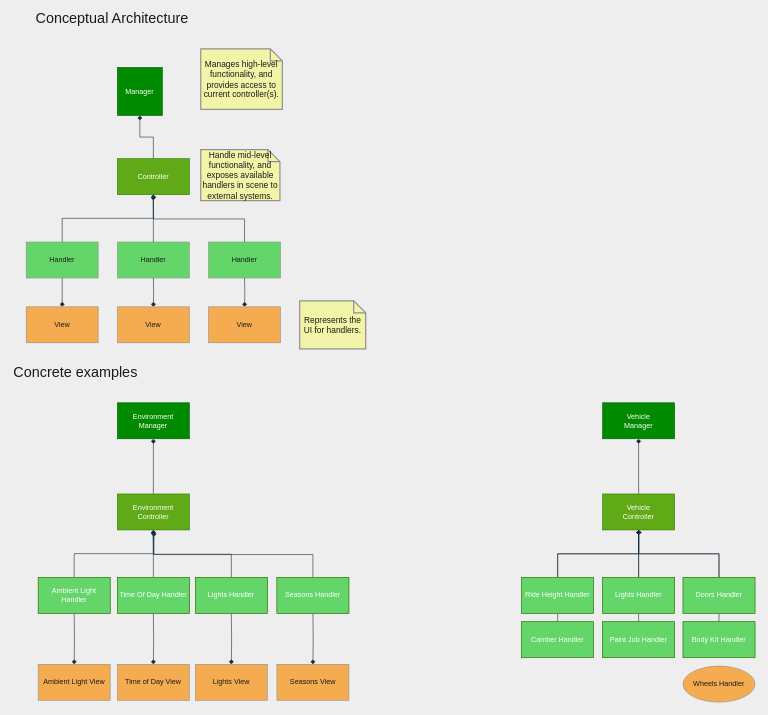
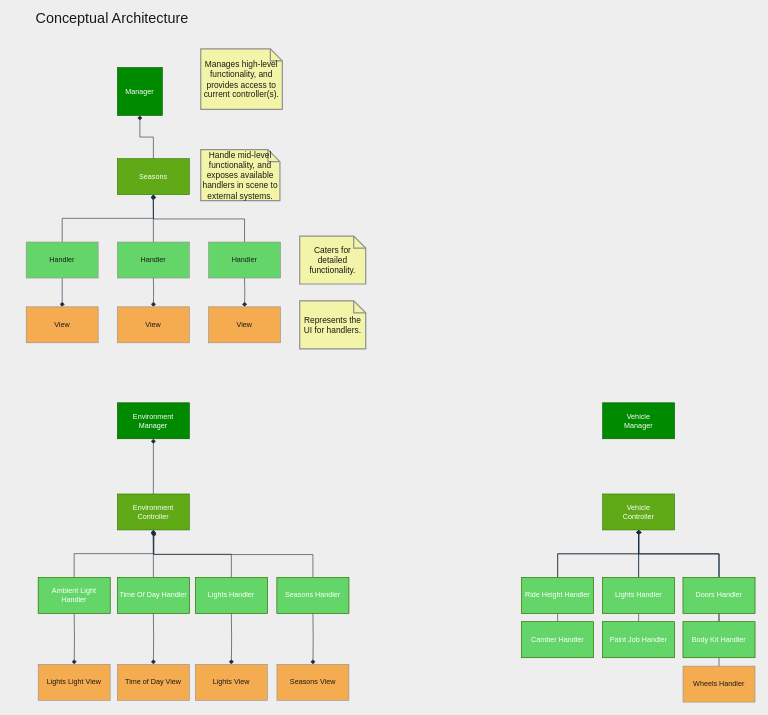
  <mxCell id="0" />
  <mxCell id="1" parent="0" />
  <mxCell id="2" value="Manager" style="rounded=0;whiteSpace=wrap;html=1;fillColor=#008a00;strokeColor=#005700;fontColor=#ffffff;" parent="1" vertex="1"><mxGeometry x="195" y="112" width="75" height="80" as="geometry" /></mxCell>
  <mxCell id="3" style="edgeStyle=orthogonalEdgeStyle;rounded=0;orthogonalLoop=1;jettySize=auto;html=1;entryX=0.5;entryY=1;entryDx=0;entryDy=0;endArrow=diamond;endFill=1;labelBackgroundColor=#EEEEEE;strokeColor=#182E3E;fontColor=#1A1A1A;" parent="1" source="4" target="2" edge="1"><mxGeometry relative="1" as="geometry" /></mxCell>
- <mxCell id="4" value="Controller" style="rounded=0;whiteSpace=wrap;html=1;fillColor=#60a917;strokeColor=#2D7600;fontColor=#ffffff;" parent="1" vertex="1"><mxGeometry x="195" y="264" width="120" height="60" as="geometry" /></mxCell>
+ <mxCell id="4" value="Seasons" style="rounded=0;whiteSpace=wrap;html=1;fillColor=#60a917;strokeColor=#2D7600;fontColor=#ffffff;" parent="1" vertex="1"><mxGeometry x="195" y="264" width="120" height="60" as="geometry" /></mxCell>
  <mxCell id="5" style="edgeStyle=orthogonalEdgeStyle;rounded=0;orthogonalLoop=1;jettySize=auto;html=1;entryX=0.5;entryY=1;entryDx=0;entryDy=0;endArrow=diamond;endFill=1;exitX=0.5;exitY=0;exitDx=0;exitDy=0;labelBackgroundColor=#EEEEEE;strokeColor=#182E3E;fontColor=#1A1A1A;" parent="1" source="7" target="4" edge="1"><mxGeometry relative="1" as="geometry" /></mxCell>
  <mxCell id="6" style="edgeStyle=orthogonalEdgeStyle;curved=0;rounded=1;sketch=0;orthogonalLoop=1;jettySize=auto;html=1;entryX=0.5;entryY=0;entryDx=0;entryDy=0;strokeColor=#182E3E;fontColor=#1A1A1A;endArrow=diamond;endFill=1;" parent="1" source="7" target="45" edge="1"><mxGeometry relative="1" as="geometry" /></mxCell>
  <mxCell id="7" value="Handler" style="rounded=0;whiteSpace=wrap;html=1;strokeColor=#909090;fontColor=#1A1A1A;fillColor=#64D669;" parent="1" vertex="1"><mxGeometry x="43" y="403" width="120" height="60" as="geometry" /></mxCell>
  <mxCell id="8" style="edgeStyle=orthogonalEdgeStyle;rounded=0;orthogonalLoop=1;jettySize=auto;html=1;entryX=0.5;entryY=1;entryDx=0;entryDy=0;endArrow=diamond;endFill=1;labelBackgroundColor=#EEEEEE;strokeColor=#182E3E;fontColor=#1A1A1A;" parent="1" source="9" target="4" edge="1"><mxGeometry relative="1" as="geometry" /></mxCell>
  <mxCell id="9" value="Handler" style="rounded=0;whiteSpace=wrap;html=1;strokeColor=#909090;fontColor=#1A1A1A;fillColor=#64D669;" parent="1" vertex="1"><mxGeometry x="195" y="403" width="120" height="60" as="geometry" /></mxCell>
  <mxCell id="10" style="edgeStyle=orthogonalEdgeStyle;rounded=0;orthogonalLoop=1;jettySize=auto;html=1;endArrow=diamond;endFill=1;exitX=0.5;exitY=0;exitDx=0;exitDy=0;labelBackgroundColor=#EEEEEE;strokeColor=#182E3E;fontColor=#1A1A1A;" parent="1" source="11" edge="1"><mxGeometry relative="1" as="geometry"><mxPoint x="254.81" y="325" as="targetPoint" /></mxGeometry></mxCell>
  <mxCell id="11" value="Handler" style="rounded=0;whiteSpace=wrap;html=1;strokeColor=#909090;fontColor=#1A1A1A;fillColor=#64D669;" parent="1" vertex="1"><mxGeometry x="347" y="403" width="120" height="60" as="geometry" /></mxCell>
  <mxCell id="12" value="Manages high-level functionality, and provides access to current controller(s)." style="shape=note;strokeWidth=2;fontSize=14;size=20;whiteSpace=wrap;html=1;strokeColor=#909090;fontColor=#1A1A1A;fillColor=#F2F5A7;" parent="1" vertex="1"><mxGeometry x="334" y="81" width="136" height="101" as="geometry" /></mxCell>
  <mxCell id="13" value="Handle mid-level functionality, and exposes available handlers in scene to external systems." style="shape=note;strokeWidth=2;fontSize=14;size=20;whiteSpace=wrap;html=1;strokeColor=#909090;fontColor=#1A1A1A;fillColor=#F2F5A7;" parent="1" vertex="1"><mxGeometry x="334" y="249" width="132" height="85" as="geometry" /></mxCell>
+ <mxCell id="14" value="Caters for detailed functionality." style="shape=note;strokeWidth=2;fontSize=14;size=20;whiteSpace=wrap;html=1;strokeColor=#909090;fontColor=#1A1A1A;fillColor=#F2F5A7;" parent="1" vertex="1"><mxGeometry x="499" y="393" width="110.0" height="80" as="geometry" /></mxCell>
  <mxCell id="15" value="Environment&lt;br&gt;Manager" style="rounded=0;whiteSpace=wrap;html=1;fillColor=#008a00;strokeColor=#005700;fontColor=#ffffff;" parent="1" vertex="1"><mxGeometry x="195" y="671" width="120" height="60" as="geometry" /></mxCell>
  <mxCell id="16" style="edgeStyle=orthogonalEdgeStyle;rounded=0;orthogonalLoop=1;jettySize=auto;html=1;entryX=0.5;entryY=1;entryDx=0;entryDy=0;endArrow=diamond;endFill=1;labelBackgroundColor=#EEEEEE;strokeColor=#182E3E;fontColor=#1A1A1A;" parent="1" source="17" target="15" edge="1"><mxGeometry relative="1" as="geometry" /></mxCell>
  <mxCell id="17" value="Environment&lt;br&gt;Controller" style="rounded=0;whiteSpace=wrap;html=1;fillColor=#60a917;strokeColor=#2D7600;fontColor=#ffffff;" parent="1" vertex="1"><mxGeometry x="195" y="823" width="120" height="60" as="geometry" /></mxCell>
  <mxCell id="18" style="edgeStyle=orthogonalEdgeStyle;rounded=0;orthogonalLoop=1;jettySize=auto;html=1;entryX=0.5;entryY=1;entryDx=0;entryDy=0;endArrow=diamond;endFill=1;exitX=0.5;exitY=0;exitDx=0;exitDy=0;labelBackgroundColor=#EEEEEE;strokeColor=#182E3E;fontColor=#1A1A1A;" parent="1" source="19" target="17" edge="1"><mxGeometry relative="1" as="geometry" /></mxCell>
  <mxCell id="19" value="Ambient Light&lt;br&gt;Handler" style="rounded=0;whiteSpace=wrap;html=1;fillColor=#F5AB50;strokeColor=#909090;fontColor=#1A1A1A;" parent="1" vertex="1"><mxGeometry x="63" y="962" width="120" height="60" as="geometry" /></mxCell>
  <mxCell id="20" style="edgeStyle=orthogonalEdgeStyle;rounded=0;orthogonalLoop=1;jettySize=auto;html=1;entryX=0.5;entryY=1;entryDx=0;entryDy=0;endArrow=diamond;endFill=1;labelBackgroundColor=#EEEEEE;strokeColor=#182E3E;fontColor=#1A1A1A;" parent="1" source="21" target="17" edge="1"><mxGeometry relative="1" as="geometry" /></mxCell>
  <mxCell id="21" value="Time Of Day Handler" style="rounded=0;whiteSpace=wrap;html=1;fillColor=#F5AB50;strokeColor=#909090;fontColor=#1A1A1A;" parent="1" vertex="1"><mxGeometry x="195" y="962" width="120" height="60" as="geometry" /></mxCell>
  <mxCell id="22" style="edgeStyle=orthogonalEdgeStyle;rounded=0;orthogonalLoop=1;jettySize=auto;html=1;endArrow=diamond;endFill=1;exitX=0.5;exitY=0;exitDx=0;exitDy=0;labelBackgroundColor=#EEEEEE;strokeColor=#182E3E;fontColor=#1A1A1A;" parent="1" source="41" edge="1"><mxGeometry relative="1" as="geometry"><mxPoint x="254.81" y="884" as="targetPoint" /></mxGeometry></mxCell>
  <mxCell id="23" style="edgeStyle=orthogonalEdgeStyle;rounded=0;orthogonalLoop=1;jettySize=auto;html=1;endArrow=diamond;endFill=1;exitX=0.5;exitY=0;exitDx=0;exitDy=0;labelBackgroundColor=#EEEEEE;strokeColor=#182E3E;fontColor=#1A1A1A;" parent="1" source="24" edge="1"><mxGeometry relative="1" as="geometry"><mxPoint x="256" y="886" as="targetPoint" /><Array as="points"><mxPoint x="521" y="924" /><mxPoint x="256" y="924" /></Array></mxGeometry></mxCell>
  <mxCell id="24" value="Seasons Handler" style="rounded=0;whiteSpace=wrap;html=1;fillColor=#F5AB50;strokeColor=#909090;fontColor=#1A1A1A;" parent="1" vertex="1"><mxGeometry x="461" y="962" width="120" height="60" as="geometry" /></mxCell>
  <mxCell id="25" value="Vehicle&lt;br&gt;Manager" style="rounded=0;whiteSpace=wrap;html=1;fillColor=#008a00;strokeColor=#005700;fontColor=#ffffff;" parent="1" vertex="1"><mxGeometry x="1004" y="671" width="120" height="60" as="geometry" /></mxCell>
- <mxCell id="26" style="edgeStyle=orthogonalEdgeStyle;rounded=0;orthogonalLoop=1;jettySize=auto;html=1;entryX=0.5;entryY=1;entryDx=0;entryDy=0;endArrow=diamond;endFill=1;labelBackgroundColor=#EEEEEE;strokeColor=#182E3E;fontColor=#1A1A1A;" parent="1" source="27" target="25" edge="1"><mxGeometry relative="1" as="geometry" /></mxCell>
  <mxCell id="27" value="Vehicle&lt;br&gt;Controller" style="rounded=0;whiteSpace=wrap;html=1;fillColor=#60a917;strokeColor=#2D7600;fontColor=#ffffff;" parent="1" vertex="1"><mxGeometry x="1004" y="823" width="120" height="60" as="geometry" /></mxCell>
  <mxCell id="28" style="edgeStyle=orthogonalEdgeStyle;rounded=0;orthogonalLoop=1;jettySize=auto;html=1;entryX=0.5;entryY=1;entryDx=0;entryDy=0;endArrow=diamond;endFill=1;exitX=0.5;exitY=0;exitDx=0;exitDy=0;labelBackgroundColor=#EEEEEE;strokeColor=#182E3E;fontColor=#1A1A1A;" parent="1" source="38" target="27" edge="1"><mxGeometry relative="1" as="geometry" /></mxCell>
  <mxCell id="29" style="edgeStyle=orthogonalEdgeStyle;rounded=0;orthogonalLoop=1;jettySize=auto;html=1;entryX=0.5;entryY=1;entryDx=0;entryDy=0;endArrow=diamond;endFill=1;labelBackgroundColor=#EEEEEE;strokeColor=#182E3E;fontColor=#1A1A1A;" parent="1" source="39" target="27" edge="1"><mxGeometry relative="1" as="geometry" /></mxCell>
  <mxCell id="30" style="edgeStyle=orthogonalEdgeStyle;rounded=0;orthogonalLoop=1;jettySize=auto;html=1;entryX=0.5;entryY=1;entryDx=0;entryDy=0;endArrow=diamond;endFill=1;exitX=0.5;exitY=0;exitDx=0;exitDy=0;labelBackgroundColor=#EEEEEE;strokeColor=#182E3E;fontColor=#1A1A1A;" parent="1" source="40" target="27" edge="1"><mxGeometry relative="1" as="geometry" /></mxCell>
+ <mxCell id="31" style="edgeStyle=orthogonalEdgeStyle;rounded=0;orthogonalLoop=1;jettySize=auto;html=1;entryX=0.5;entryY=1;entryDx=0;entryDy=0;endArrow=diamond;endFill=1;exitX=0.5;exitY=0;exitDx=0;exitDy=0;labelBackgroundColor=#EEEEEE;strokeColor=#182E3E;fontColor=#1A1A1A;" parent="1" source="44" target="27" edge="1"><mxGeometry relative="1" as="geometry"><mxPoint x="1159" y="1144" as="sourcePoint" /><Array as="points"><mxPoint x="1198" y="923" /><mxPoint x="1064" y="923" /></Array></mxGeometry></mxCell>
  <mxCell id="32" style="edgeStyle=orthogonalEdgeStyle;rounded=0;orthogonalLoop=1;jettySize=auto;html=1;entryX=0.5;entryY=1;entryDx=0;entryDy=0;endArrow=diamond;endFill=1;exitX=0.5;exitY=0;exitDx=0;exitDy=0;labelBackgroundColor=#EEEEEE;strokeColor=#182E3E;fontColor=#1A1A1A;" parent="1" source="33" target="27" edge="1"><mxGeometry relative="1" as="geometry"><Array as="points"><mxPoint x="929" y="923" /><mxPoint x="1064" y="923" /></Array></mxGeometry></mxCell>
  <mxCell id="33" value="Camber Handler" style="rounded=0;whiteSpace=wrap;html=1;fillColor=#F5AB50;strokeColor=#909090;fontColor=#1A1A1A;" parent="1" vertex="1"><mxGeometry x="869" y="1036" width="120" height="60" as="geometry" /></mxCell>
  <mxCell id="34" style="edgeStyle=orthogonalEdgeStyle;rounded=0;orthogonalLoop=1;jettySize=auto;html=1;entryX=0.5;entryY=1;entryDx=0;entryDy=0;endArrow=diamond;endFill=1;labelBackgroundColor=#EEEEEE;strokeColor=#182E3E;fontColor=#1A1A1A;" parent="1" source="35" target="27" edge="1"><mxGeometry relative="1" as="geometry" /></mxCell>
  <mxCell id="35" value="Paint Job Handler" style="rounded=0;whiteSpace=wrap;html=1;fillColor=#F5AB50;strokeColor=#909090;fontColor=#1A1A1A;" parent="1" vertex="1"><mxGeometry x="1004" y="1036" width="120" height="60" as="geometry" /></mxCell>
  <mxCell id="36" style="edgeStyle=orthogonalEdgeStyle;rounded=0;orthogonalLoop=1;jettySize=auto;html=1;entryX=0.5;entryY=1;entryDx=0;entryDy=0;endArrow=diamond;endFill=1;exitX=0.5;exitY=0;exitDx=0;exitDy=0;labelBackgroundColor=#EEEEEE;strokeColor=#182E3E;fontColor=#1A1A1A;" parent="1" source="37" target="27" edge="1"><mxGeometry relative="1" as="geometry"><Array as="points"><mxPoint x="1198" y="923" /><mxPoint x="1064" y="923" /></Array></mxGeometry></mxCell>
  <mxCell id="37" value="Body Kit Handler" style="rounded=0;whiteSpace=wrap;html=1;fillColor=#F5AB50;strokeColor=#909090;fontColor=#1A1A1A;" parent="1" vertex="1"><mxGeometry x="1138" y="1036" width="120" height="60" as="geometry" /></mxCell>
  <mxCell id="38" value="Ride Height Handler" style="rounded=0;whiteSpace=wrap;html=1;fillColor=#F5AB50;strokeColor=#909090;fontColor=#1A1A1A;" parent="1" vertex="1"><mxGeometry x="869" y="962" width="120" height="60" as="geometry" /></mxCell>
  <mxCell id="39" value="Lights Handler" style="rounded=0;whiteSpace=wrap;html=1;fillColor=#F5AB50;strokeColor=#909090;fontColor=#1A1A1A;" parent="1" vertex="1"><mxGeometry x="1004" y="962" width="120" height="60" as="geometry" /></mxCell>
  <mxCell id="40" value="Doors Handler" style="rounded=0;whiteSpace=wrap;html=1;fillColor=#F5AB50;strokeColor=#909090;fontColor=#1A1A1A;" parent="1" vertex="1"><mxGeometry x="1138" y="962" width="120" height="60" as="geometry" /></mxCell>
  <mxCell id="41" value="Lights Handler" style="rounded=0;whiteSpace=wrap;html=1;fillColor=#F5AB50;strokeColor=#909090;fontColor=#1A1A1A;" parent="1" vertex="1"><mxGeometry x="325" y="962" width="120" height="60" as="geometry" /></mxCell>
- <mxCell id="42" value="Concrete examples" style="text;html=1;strokeColor=none;fillColor=none;align=left;verticalAlign=middle;whiteSpace=wrap;rounded=0;fontSize=24;fontColor=#1A1A1A;" parent="1" vertex="1"><mxGeometry x="20" y="610" width="247" height="20" as="geometry" /></mxCell>
  <mxCell id="43" value="Conceptual Architecture" style="text;html=1;strokeColor=none;fillColor=none;align=left;verticalAlign=middle;whiteSpace=wrap;rounded=0;fontSize=24;fontColor=#1A1A1A;" parent="1" vertex="1"><mxGeometry x="57" y="20" width="341" height="20" as="geometry" /></mxCell>
- <mxCell id="44" value="Wheels Handler" style="ellipse;whiteSpace=wrap;html=1;fillColor=#F5AB50;strokeColor=#909090;fontColor=#1A1A1A;" parent="1" vertex="1"><mxGeometry x="1138" y="1110" width="120" height="60" as="geometry" /></mxCell>
+ <mxCell id="44" value="Wheels Handler" style="rounded=0;whiteSpace=wrap;html=1;fillColor=#F5AB50;strokeColor=#909090;fontColor=#1A1A1A;" parent="1" vertex="1"><mxGeometry x="1138" y="1110" width="120" height="60" as="geometry" /></mxCell>
  <mxCell id="45" value="View" style="rounded=0;whiteSpace=wrap;html=1;fillColor=#F5AB50;strokeColor=#909090;fontColor=#1A1A1A;" parent="1" vertex="1"><mxGeometry x="43" y="511" width="120" height="60" as="geometry" /></mxCell>
  <mxCell id="46" style="edgeStyle=orthogonalEdgeStyle;curved=0;rounded=1;sketch=0;orthogonalLoop=1;jettySize=auto;html=1;entryX=0.5;entryY=0;entryDx=0;entryDy=0;strokeColor=#182E3E;fontColor=#1A1A1A;endArrow=diamond;endFill=1;" parent="1" target="47" edge="1"><mxGeometry relative="1" as="geometry"><mxPoint x="255" y="463" as="sourcePoint" /></mxGeometry></mxCell>
  <mxCell id="47" value="View" style="rounded=0;whiteSpace=wrap;html=1;fillColor=#F5AB50;strokeColor=#909090;fontColor=#1A1A1A;" parent="1" vertex="1"><mxGeometry x="195" y="511" width="120" height="60" as="geometry" /></mxCell>
  <mxCell id="48" style="edgeStyle=orthogonalEdgeStyle;curved=0;rounded=1;sketch=0;orthogonalLoop=1;jettySize=auto;html=1;entryX=0.5;entryY=0;entryDx=0;entryDy=0;strokeColor=#182E3E;fontColor=#1A1A1A;endArrow=diamond;endFill=1;" parent="1" target="49" edge="1"><mxGeometry relative="1" as="geometry"><mxPoint x="407" y="463" as="sourcePoint" /></mxGeometry></mxCell>
  <mxCell id="49" value="View" style="rounded=0;whiteSpace=wrap;html=1;fillColor=#F5AB50;strokeColor=#909090;fontColor=#1A1A1A;" parent="1" vertex="1"><mxGeometry x="347" y="511" width="120" height="60" as="geometry" /></mxCell>
  <mxCell id="50" style="edgeStyle=orthogonalEdgeStyle;curved=0;rounded=1;sketch=0;orthogonalLoop=1;jettySize=auto;html=1;entryX=0.5;entryY=0;entryDx=0;entryDy=0;strokeColor=#182E3E;fontColor=#1A1A1A;endArrow=diamond;endFill=1;" parent="1" target="51" edge="1"><mxGeometry relative="1" as="geometry"><mxPoint x="123" y="1022" as="sourcePoint" /></mxGeometry></mxCell>
- <mxCell id="51" value="Ambient Light View" style="rounded=0;whiteSpace=wrap;html=1;fillColor=#F5AB50;strokeColor=#909090;fontColor=#1A1A1A;" parent="1" vertex="1"><mxGeometry x="63" y="1107" width="120" height="60" as="geometry" /></mxCell>
+ <mxCell id="51" value="Lights Light View" style="rounded=0;whiteSpace=wrap;html=1;fillColor=#F5AB50;strokeColor=#909090;fontColor=#1A1A1A;" parent="1" vertex="1"><mxGeometry x="63" y="1107" width="120" height="60" as="geometry" /></mxCell>
  <mxCell id="52" style="edgeStyle=orthogonalEdgeStyle;curved=0;rounded=1;sketch=0;orthogonalLoop=1;jettySize=auto;html=1;entryX=0.5;entryY=0;entryDx=0;entryDy=0;strokeColor=#182E3E;fontColor=#1A1A1A;endArrow=diamond;endFill=1;" parent="1" target="53" edge="1"><mxGeometry relative="1" as="geometry"><mxPoint x="255" y="1022" as="sourcePoint" /></mxGeometry></mxCell>
  <mxCell id="53" value="Time of Day View" style="rounded=0;whiteSpace=wrap;html=1;fillColor=#F5AB50;strokeColor=#909090;fontColor=#1A1A1A;" parent="1" vertex="1"><mxGeometry x="195" y="1107" width="120" height="60" as="geometry" /></mxCell>
  <mxCell id="54" style="edgeStyle=orthogonalEdgeStyle;curved=0;rounded=1;sketch=0;orthogonalLoop=1;jettySize=auto;html=1;entryX=0.5;entryY=0;entryDx=0;entryDy=0;strokeColor=#182E3E;fontColor=#1A1A1A;endArrow=diamond;endFill=1;" parent="1" target="55" edge="1"><mxGeometry relative="1" as="geometry"><mxPoint x="385" y="1022" as="sourcePoint" /></mxGeometry></mxCell>
  <mxCell id="55" value="Lights View" style="rounded=0;whiteSpace=wrap;html=1;fillColor=#F5AB50;strokeColor=#909090;fontColor=#1A1A1A;" parent="1" vertex="1"><mxGeometry x="325" y="1107" width="120" height="60" as="geometry" /></mxCell>
  <mxCell id="56" style="edgeStyle=orthogonalEdgeStyle;curved=0;rounded=1;sketch=0;orthogonalLoop=1;jettySize=auto;html=1;entryX=0.5;entryY=0;entryDx=0;entryDy=0;strokeColor=#182E3E;fontColor=#1A1A1A;endArrow=diamond;endFill=1;" parent="1" target="57" edge="1"><mxGeometry relative="1" as="geometry"><mxPoint x="521" y="1022" as="sourcePoint" /></mxGeometry></mxCell>
  <mxCell id="57" value="Seasons View" style="rounded=0;whiteSpace=wrap;html=1;fillColor=#F5AB50;strokeColor=#909090;fontColor=#1A1A1A;" parent="1" vertex="1"><mxGeometry x="461" y="1107" width="120" height="60" as="geometry" /></mxCell>
  <mxCell id="58" value="Ambient Light&lt;br&gt;Handler" style="rounded=0;whiteSpace=wrap;html=1;strokeColor=#2D7600;fontColor=#ffffff;fillColor=#64D669;" parent="1" vertex="1"><mxGeometry x="63" y="962" width="120" height="60" as="geometry" /></mxCell>
  <mxCell id="59" value="Time Of Day Handler" style="rounded=0;whiteSpace=wrap;html=1;strokeColor=#2D7600;fontColor=#ffffff;fillColor=#64D669;" parent="1" vertex="1"><mxGeometry x="195" y="962" width="120" height="60" as="geometry" /></mxCell>
  <mxCell id="60" value="Lights Handler" style="rounded=0;whiteSpace=wrap;html=1;strokeColor=#2D7600;fontColor=#ffffff;fillColor=#64D669;" parent="1" vertex="1"><mxGeometry x="325" y="962" width="120" height="60" as="geometry" /></mxCell>
  <mxCell id="61" value="Seasons Handler" style="rounded=0;whiteSpace=wrap;html=1;strokeColor=#2D7600;fontColor=#ffffff;fillColor=#64D669;" parent="1" vertex="1"><mxGeometry x="461" y="962" width="120" height="60" as="geometry" /></mxCell>
  <mxCell id="62" value="Ride Height Handler" style="rounded=0;whiteSpace=wrap;html=1;strokeColor=#2D7600;fontColor=#ffffff;fillColor=#64D669;" parent="1" vertex="1"><mxGeometry x="869" y="962" width="120" height="60" as="geometry" /></mxCell>
  <mxCell id="63" value="Camber Handler" style="rounded=0;whiteSpace=wrap;html=1;strokeColor=#2D7600;fontColor=#ffffff;fillColor=#64D669;" parent="1" vertex="1"><mxGeometry x="869" y="1036" width="120" height="60" as="geometry" /></mxCell>
  <mxCell id="64" value="Paint Job Handler" style="rounded=0;whiteSpace=wrap;html=1;strokeColor=#2D7600;fontColor=#ffffff;fillColor=#64D669;" parent="1" vertex="1"><mxGeometry x="1004" y="1036" width="120" height="60" as="geometry" /></mxCell>
  <mxCell id="65" value="Lights Handler" style="rounded=0;whiteSpace=wrap;html=1;strokeColor=#2D7600;fontColor=#ffffff;fillColor=#64D669;" parent="1" vertex="1"><mxGeometry x="1004" y="962" width="120" height="60" as="geometry" /></mxCell>
  <mxCell id="66" value="Doors Handler" style="rounded=0;whiteSpace=wrap;html=1;strokeColor=#2D7600;fontColor=#ffffff;fillColor=#64D669;" parent="1" vertex="1"><mxGeometry x="1138" y="962" width="120" height="60" as="geometry" /></mxCell>
  <mxCell id="67" value="Body Kit Handler" style="rounded=0;whiteSpace=wrap;html=1;strokeColor=#2D7600;fontColor=#ffffff;fillColor=#64D669;" parent="1" vertex="1"><mxGeometry x="1138" y="1036" width="120" height="60" as="geometry" /></mxCell>
  <mxCell id="68" value="Represents the UI for handlers." style="shape=note;strokeWidth=2;fontSize=14;size=20;whiteSpace=wrap;html=1;strokeColor=#909090;fontColor=#1A1A1A;fillColor=#F2F5A7;" parent="1" vertex="1"><mxGeometry x="499" y="501" width="110.0" height="80" as="geometry" /></mxCell>
